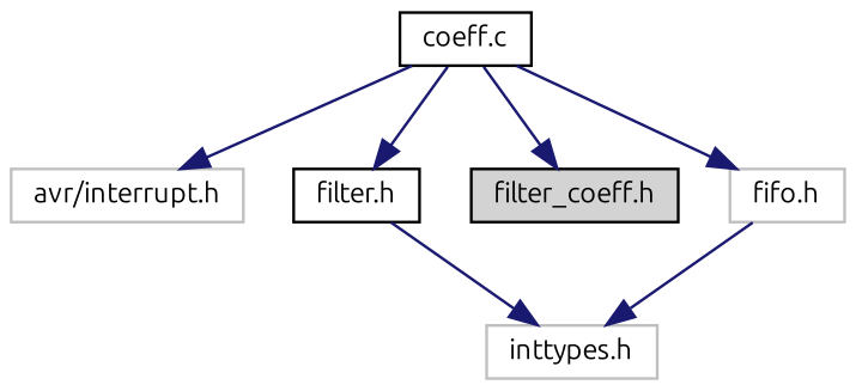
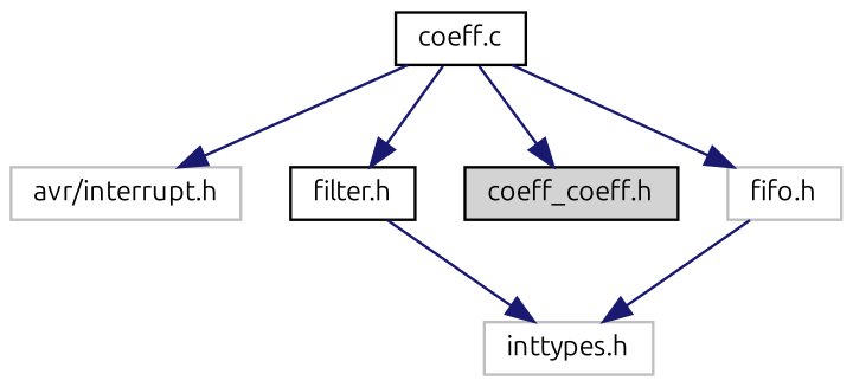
  digraph {
    fontname=Ubuntu
    node [color=black fillcolor=white fontname=Ubuntu fontsize=10 shape=record style=filled]
    edge [color=midnightblue fontname=Ubuntu fontsize=10 labelfontname=FreeSans labelfontsize=10 style=solid]
    n1 [fontcolor=black height=0.2 label="coeff.c" width=0.4]
    n2 [color=grey75 height=0.2 label="avr/interrupt.h" width=0.4]
    n3 [height=0.2 label="filter.h" width=0.4]
-   n4 [fillcolor=lightgrey height=0.2 label="filter_coeff.h" width=0.4]
+   n4 [fillcolor=lightgrey height=0.2 label="coeff_coeff.h" width=0.4]
    n5 [color=grey75 height=0.2 label="fifo.h" width=0.4]
    n6 [color=grey75 height=0.2 label="inttypes.h" width=0.4]
    n1 -> n2
    n1 -> n3
    n1 -> n4
    n1 -> n5
    n3 -> n6
    n5 -> n6
  }
